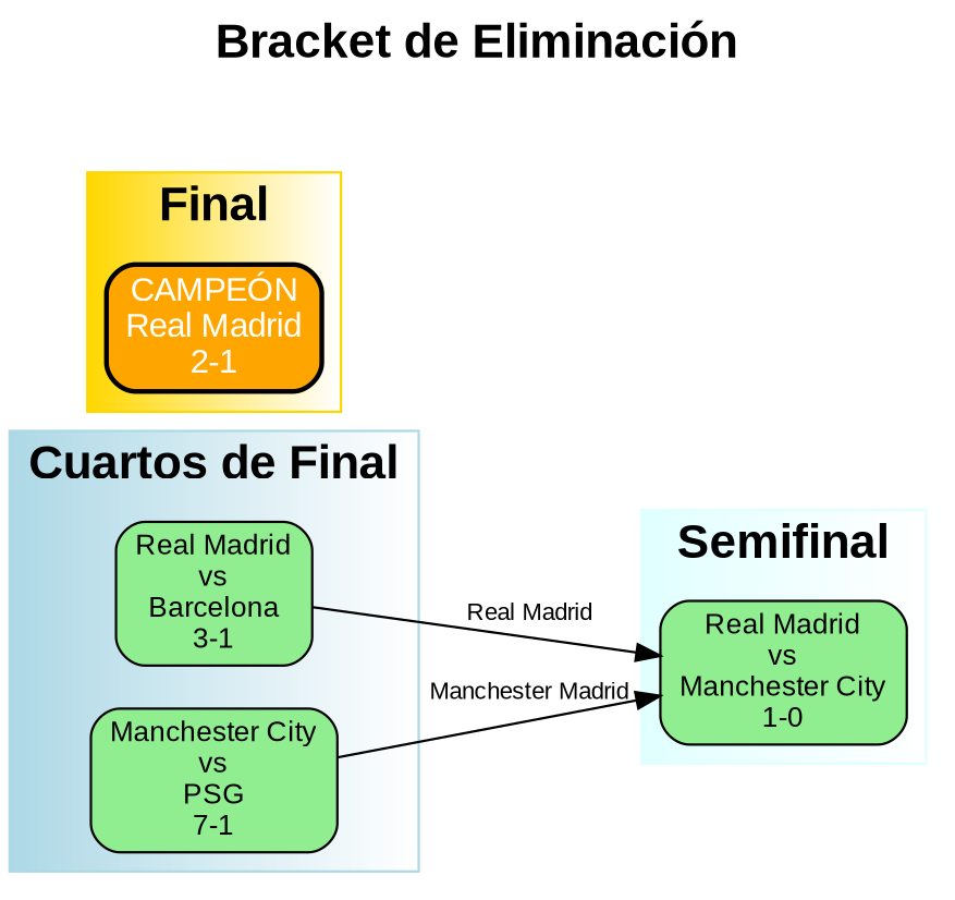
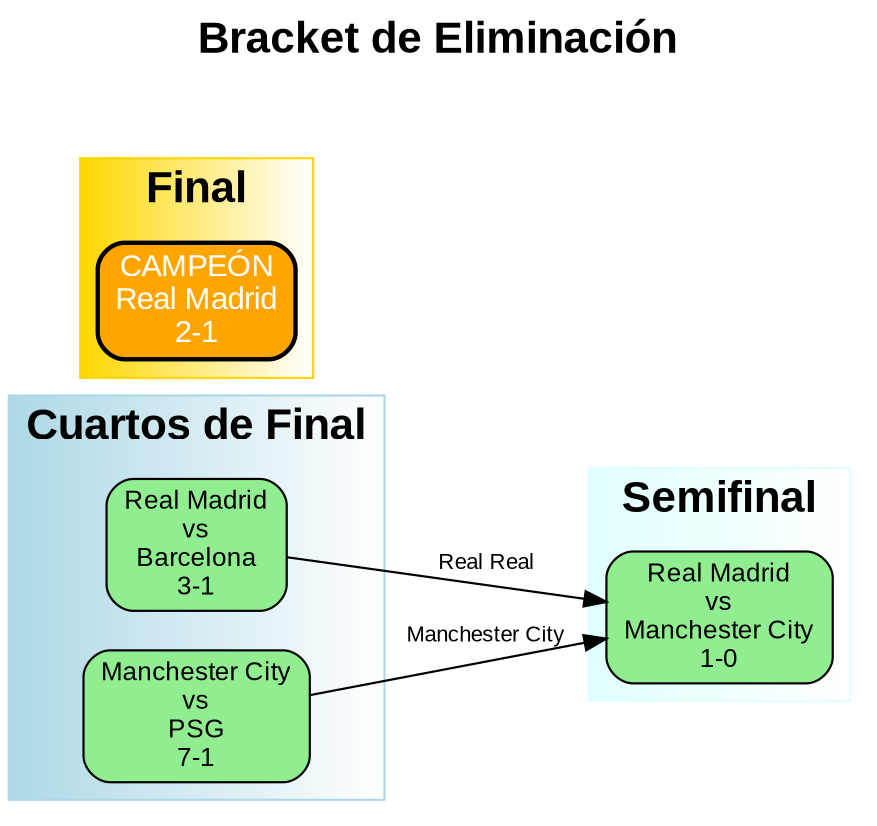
  digraph {
    bgcolor=white
    fontname="Arial Bold"
    fontsize=20
    label="Bracket de Eliminación"
    labelloc=t
    rankdir=LR
    node [fillcolor=lightgreen fontcolor=black fontname=Arial fontsize=12 shape=box style="filled,rounded"]
    edge [fontname=Arial fontsize=10]
    n1 [label="Real Madrid\nvs\nBarcelona\n3-1"]
    n2 [label="Manchester City\nvs\nPSG\n7-1"]
    n3 [label="Real Madrid\nvs\nManchester City\n1-0" fontcolor=""]
    n4 [fillcolor=orange fontcolor=white fontsize=14 label="CAMPEÓN\nReal Madrid\n2-1" style="filled,rounded,bold"]
    subgraph cluster_1 {
      color=lightblue
      fillcolor="lightblue:white"
      label="Cuartos de Final"
      style=filled
      n1
      n2
    }
    subgraph cluster_2 {
      color=lightcyan
      fillcolor="lightcyan:white"
      label=Semifinal
      style=filled
      n3
    }
    subgraph cluster_3 {
      color=gold
      fillcolor="gold:white"
      label=Final
      style=filled
      n4
    }
-   n1 -> n3 [label="Real Madrid"]
-   n2 -> n3 [label="Manchester Madrid"]
+   n1 -> n3 [label="Real Real"]
+   n2 -> n3 [label="Manchester City"]
  }
